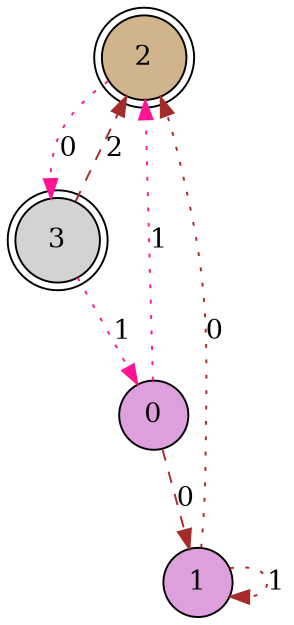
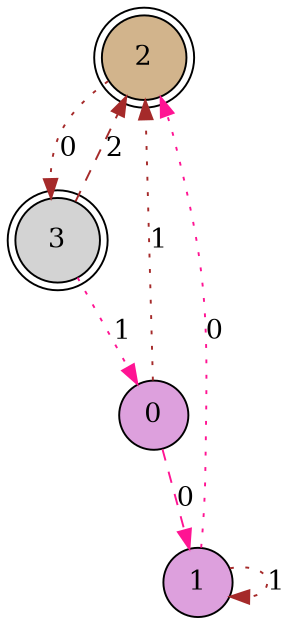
  digraph {
    node [fillcolor=plum shape=doublecircle style=filled]
    edge [color=brown style=dotted]
    2 [fillcolor=tan]
    3 [fillcolor=lightgrey]
    0 [shape=circle]
    1 [shape=circle]
-   2 -> 3 [color=deeppink label=0]
+   2 -> 3 [label=0]
    3 -> 2 [label=2 style=dashed]
    3 -> 0 [color=deeppink label=1]
-   0 -> 2 [color=deeppink label=1]
-   0 -> 1 [label=0 style=dashed]
-   1 -> 2 [label=0]
+   0 -> 2 [label=1]
+   0 -> 1 [color=deeppink label=0 style=dashed]
+   1 -> 2 [color=deeppink label=0]
    1 -> 1 [label=1]
  }
